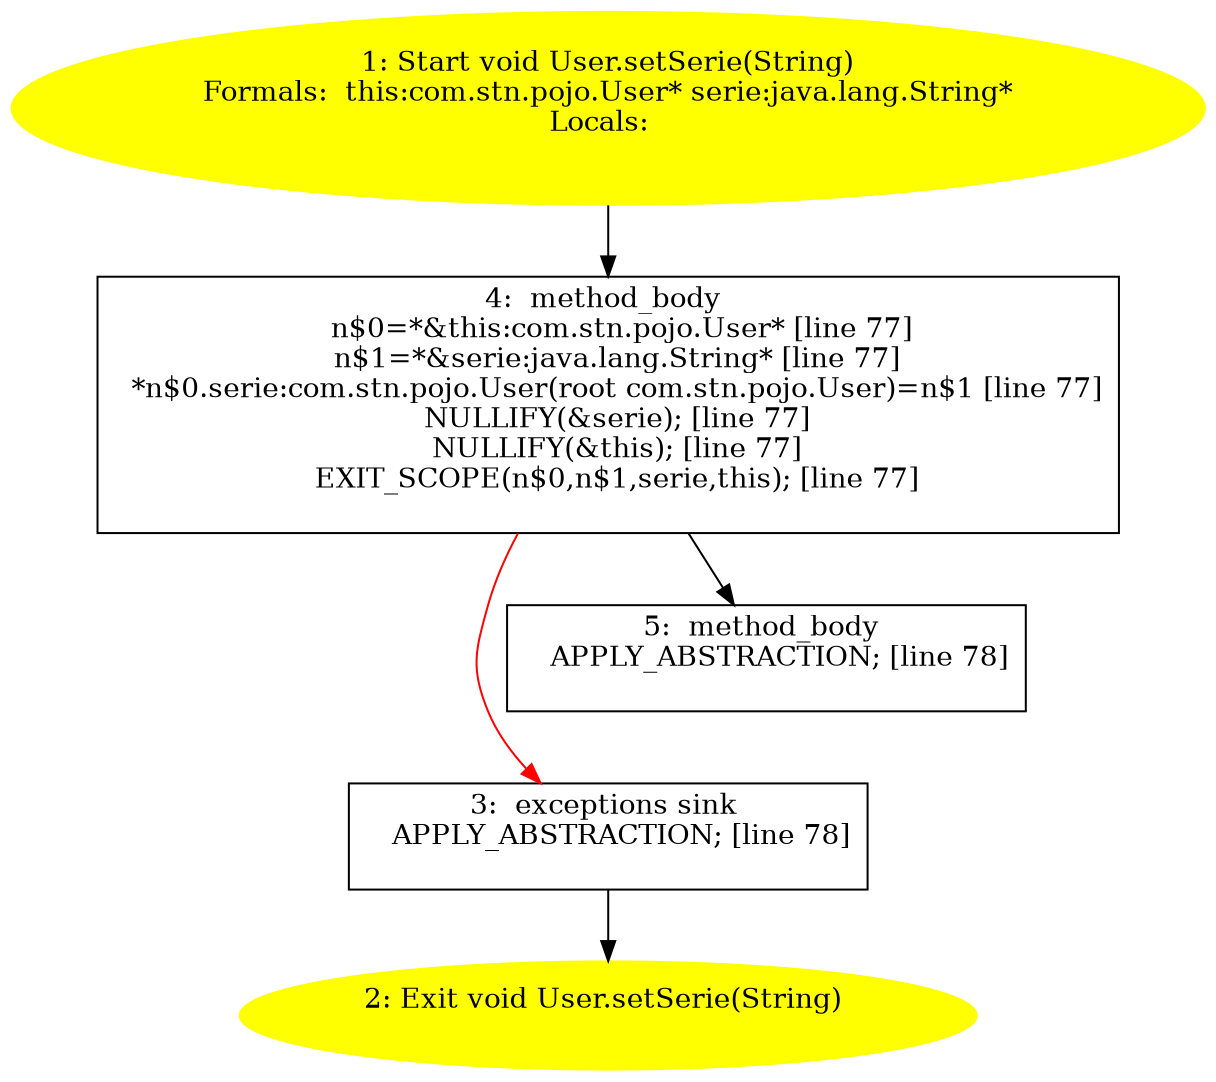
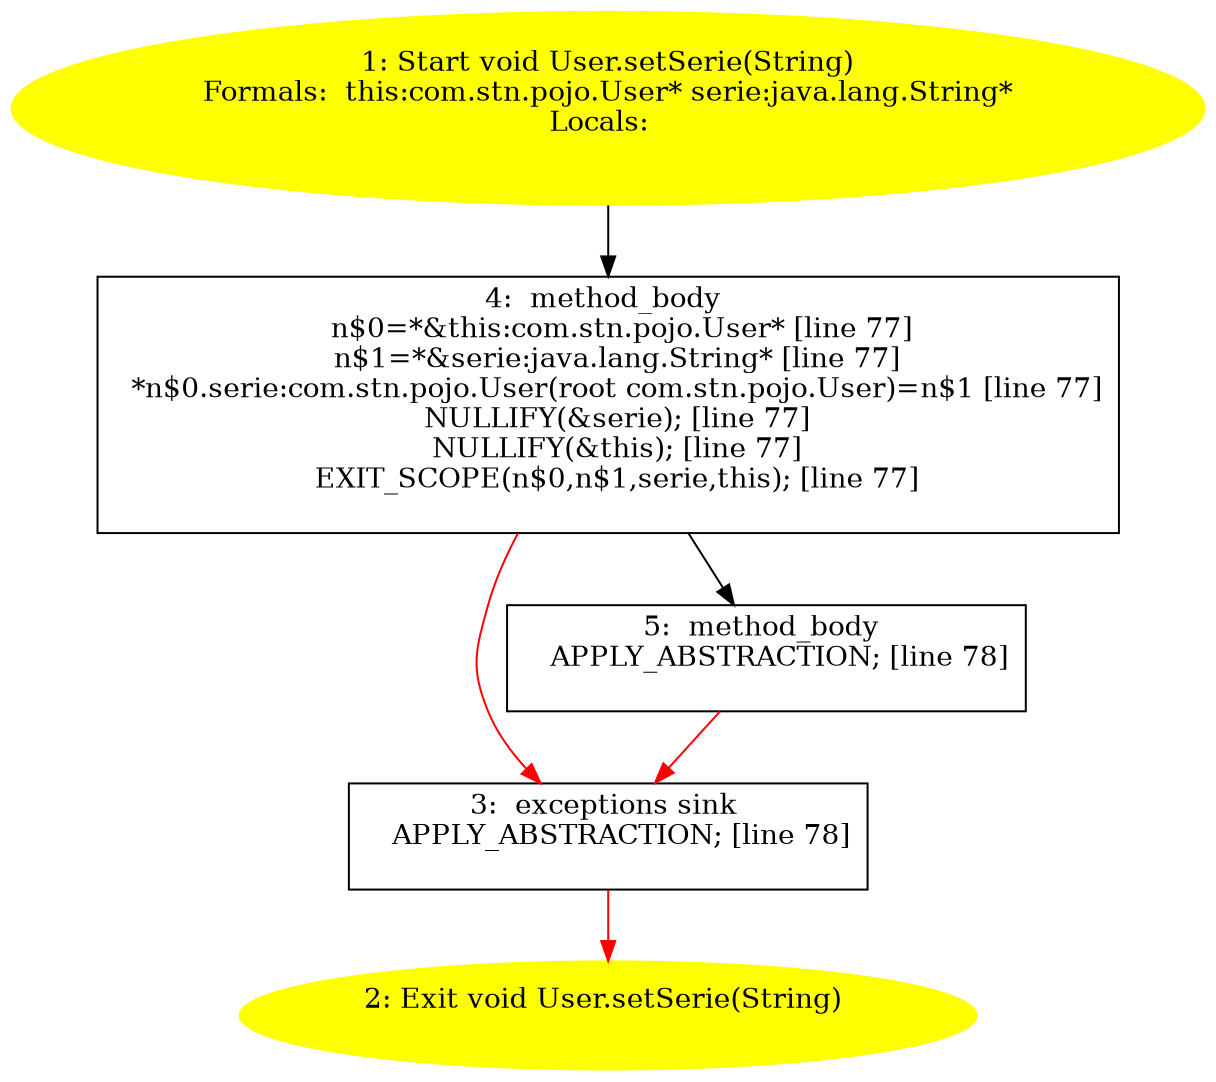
  digraph {
    node [shape=box]
    n1 [color=yellow label="1: Start void User.setSerie(String)\nFormals:  this:com.stn.pojo.User* serie:java.lang.String*\nLocals:  \n  " style=filled shape=""]
    n2 [label="4:  method_body \n   n$0=*&this:com.stn.pojo.User* [line 77]\n  n$1=*&serie:java.lang.String* [line 77]\n  *n$0.serie:com.stn.pojo.User(root com.stn.pojo.User)=n$1 [line 77]\n  NULLIFY(&serie); [line 77]\n  NULLIFY(&this); [line 77]\n  EXIT_SCOPE(n$0,n$1,serie,this); [line 77]\n "]
    n3 [label="3:  exceptions sink \n   APPLY_ABSTRACTION; [line 78]\n "]
    n4 [label="5:  method_body \n   APPLY_ABSTRACTION; [line 78]\n "]
    n5 [color=yellow label="2: Exit void User.setSerie(String) \n  " style=filled shape=""]
    n1 -> n2
    n2 -> n3 [color=red]
    n2 -> n4
-   n3 -> n5
+   n3 -> n5 [color=red]
+   n4 -> n3 [color=red]
  }
